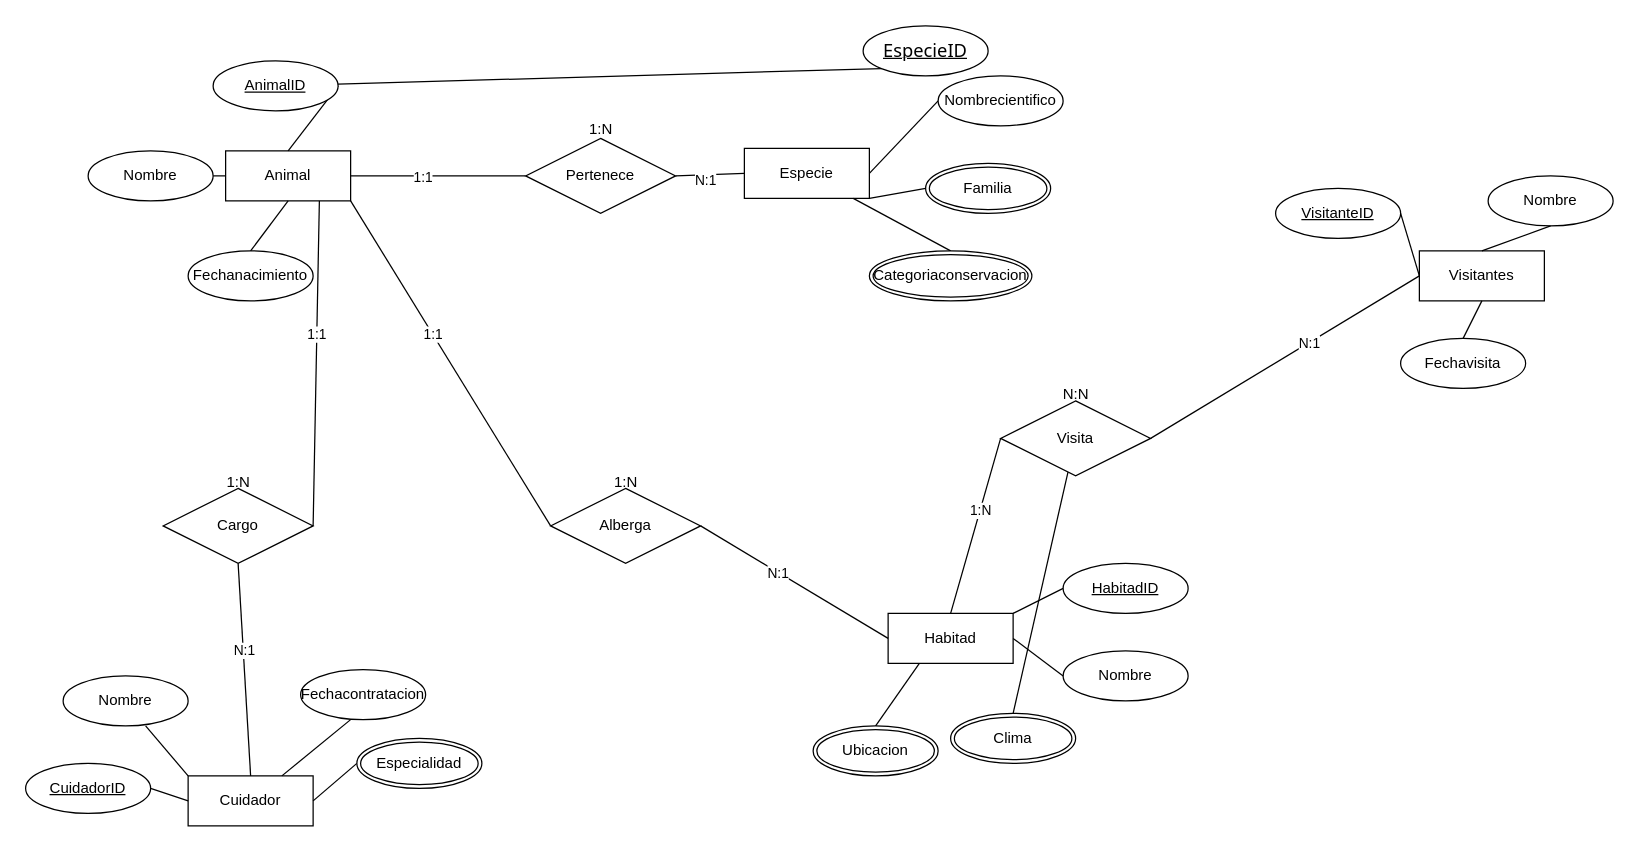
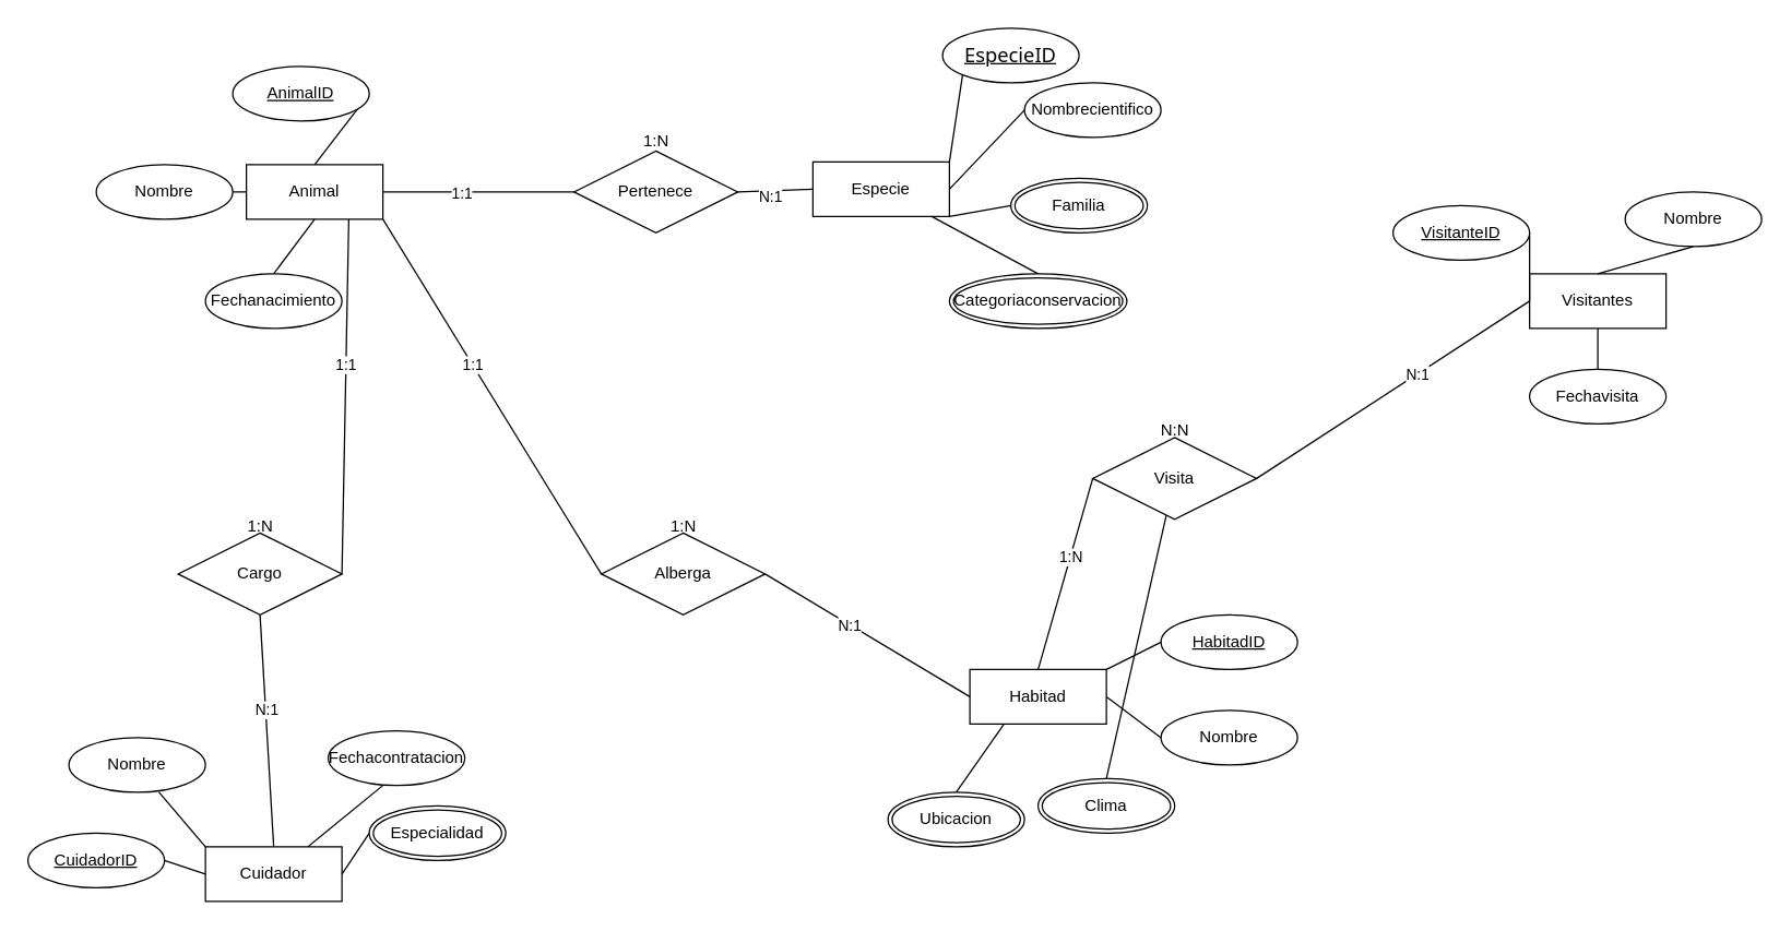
  <mxCell id="0" />
  <mxCell id="1" parent="0" />
- <mxCell id="2" value="&lt;font style=&quot;vertical-align: inherit;&quot;&gt;&lt;font style=&quot;vertical-align: inherit;&quot;&gt;Visitantes&lt;/font&gt;&lt;/font&gt;" style="whiteSpace=wrap;html=1;align=center;" vertex="1" parent="1"><mxGeometry x="1135" y="200" width="100" height="40" as="geometry" /></mxCell>
+ <mxCell id="2" value="&lt;font style=&quot;vertical-align: inherit;&quot;&gt;&lt;font style=&quot;vertical-align: inherit;&quot;&gt;Visitantes&lt;/font&gt;&lt;/font&gt;" style="whiteSpace=wrap;html=1;align=center;" vertex="1" parent="1"><mxGeometry x="1120" y="200" width="100" height="40" as="geometry" /></mxCell>
  <mxCell id="3" value="&lt;font style=&quot;vertical-align: inherit;&quot;&gt;&lt;font style=&quot;vertical-align: inherit;&quot;&gt;Habitad&lt;/font&gt;&lt;/font&gt;" style="whiteSpace=wrap;html=1;align=center;" vertex="1" parent="1"><mxGeometry x="710" y="490" width="100" height="40" as="geometry" /></mxCell>
  <mxCell id="4" value="Especie" style="whiteSpace=wrap;html=1;align=center;" vertex="1" parent="1"><mxGeometry x="595" y="118" width="100" height="40" as="geometry" /></mxCell>
  <mxCell id="5" value="&lt;font style=&quot;vertical-align: inherit;&quot;&gt;&lt;font style=&quot;vertical-align: inherit;&quot;&gt;Cuidador&lt;/font&gt;&lt;/font&gt;" style="whiteSpace=wrap;html=1;align=center;" vertex="1" parent="1"><mxGeometry x="150" y="620" width="100" height="40" as="geometry" /></mxCell>
  <mxCell id="6" value="&lt;font style=&quot;vertical-align: inherit;&quot;&gt;&lt;font style=&quot;vertical-align: inherit;&quot;&gt;&lt;font style=&quot;vertical-align: inherit;&quot;&gt;&lt;font style=&quot;vertical-align: inherit;&quot;&gt;Animal&lt;/font&gt;&lt;/font&gt;&lt;/font&gt;&lt;/font&gt;" style="whiteSpace=wrap;html=1;align=center;" vertex="1" parent="1"><mxGeometry x="180" y="120" width="100" height="40" as="geometry" /></mxCell>
  <mxCell id="7" value="" style="endArrow=none;html=1;rounded=0;exitX=1;exitY=0.5;exitDx=0;exitDy=0;entryX=0.5;entryY=0;entryDx=0;entryDy=0;" edge="1" parent="1" source="10" target="6"><mxGeometry relative="1" as="geometry"><mxPoint x="176" y="58" as="sourcePoint" /><mxPoint x="500" y="190" as="targetPoint" /></mxGeometry></mxCell>
  <mxCell id="8" value="" style="endArrow=none;html=1;rounded=0;exitX=1;exitY=0.5;exitDx=0;exitDy=0;entryX=0;entryY=0.5;entryDx=0;entryDy=0;" edge="1" parent="1" source="62" target="6"><mxGeometry relative="1" as="geometry"><mxPoint x="120" y="140" as="sourcePoint" /><mxPoint x="350" y="120" as="targetPoint" /></mxGeometry></mxCell>
  <mxCell id="9" value="" style="endArrow=none;html=1;rounded=0;exitX=0.5;exitY=0;exitDx=0;exitDy=0;entryX=0.5;entryY=1;entryDx=0;entryDy=0;" edge="1" parent="1" source="57" target="6"><mxGeometry relative="1" as="geometry"><mxPoint x="160" y="258" as="sourcePoint" /><mxPoint x="360" y="130" as="targetPoint" /></mxGeometry></mxCell>
  <mxCell id="10" value="&lt;font style=&quot;vertical-align: inherit;&quot;&gt;&lt;font style=&quot;vertical-align: inherit;&quot;&gt;AnimalID&lt;/font&gt;&lt;/font&gt;" style="ellipse;whiteSpace=wrap;html=1;align=center;fontStyle=4;" vertex="1" parent="1"><mxGeometry x="170" y="48" width="100" height="40" as="geometry" /></mxCell>
  <mxCell id="11" value="&lt;span style=&quot;font-size: 11pt; line-height: 107%; font-family: &amp;quot;Segoe UI&amp;quot;, sans-serif; background: white;&quot;&gt;&lt;font style=&quot;vertical-align: inherit;&quot;&gt;&lt;font style=&quot;vertical-align: inherit;&quot;&gt;EspecieID&lt;/font&gt;&lt;/font&gt;&lt;/span&gt;" style="ellipse;whiteSpace=wrap;html=1;align=center;fontStyle=4;" vertex="1" parent="1"><mxGeometry x="690" y="20" width="100" height="40" as="geometry" /></mxCell>
- <mxCell id="12" value="" style="endArrow=none;html=1;rounded=0;exitX=0;exitY=1;exitDx=0;exitDy=0;" edge="1" parent="1" source="11" target="10"><mxGeometry relative="1" as="geometry"><mxPoint x="220" y="33" as="sourcePoint" /><mxPoint x="320" y="103" as="targetPoint" /></mxGeometry></mxCell>
+ <mxCell id="12" value="" style="endArrow=none;html=1;rounded=0;exitX=0;exitY=1;exitDx=0;exitDy=0;entryX=1;entryY=0;entryDx=0;entryDy=0;" edge="1" parent="1" source="11" target="4"><mxGeometry relative="1" as="geometry"><mxPoint x="220" y="33" as="sourcePoint" /><mxPoint x="320" y="103" as="targetPoint" /></mxGeometry></mxCell>
  <mxCell id="13" value="" style="endArrow=none;html=1;rounded=0;exitX=0;exitY=0.5;exitDx=0;exitDy=0;entryX=1;entryY=0.5;entryDx=0;entryDy=0;" edge="1" parent="1" source="64" target="4"><mxGeometry relative="1" as="geometry"><mxPoint x="700" y="73" as="sourcePoint" /><mxPoint x="330" y="113" as="targetPoint" /></mxGeometry></mxCell>
  <mxCell id="14" value="" style="endArrow=none;html=1;rounded=0;exitX=1;exitY=1;exitDx=0;exitDy=0;entryX=0;entryY=0.5;entryDx=0;entryDy=0;" edge="1" parent="1" source="4" target="61"><mxGeometry relative="1" as="geometry"><mxPoint x="240" y="53" as="sourcePoint" /><mxPoint x="340" y="123" as="targetPoint" /></mxGeometry></mxCell>
  <mxCell id="15" value="" style="endArrow=none;html=1;rounded=0;entryX=0.5;entryY=0;entryDx=0;entryDy=0;" edge="1" parent="1" source="4" target="65"><mxGeometry relative="1" as="geometry"><mxPoint x="250" y="63" as="sourcePoint" /><mxPoint x="645.04" y="184" as="targetPoint" /></mxGeometry></mxCell>
  <mxCell id="16" value="&lt;font style=&quot;vertical-align: inherit;&quot;&gt;&lt;font style=&quot;vertical-align: inherit;&quot;&gt;Nombre&lt;/font&gt;&lt;/font&gt;" style="ellipse;whiteSpace=wrap;html=1;align=center;" vertex="1" parent="1"><mxGeometry x="850" y="520" width="100" height="40" as="geometry" /></mxCell>
  <mxCell id="17" value="HabitadID" style="ellipse;whiteSpace=wrap;html=1;align=center;fontStyle=4;" vertex="1" parent="1"><mxGeometry x="850" y="450" width="100" height="40" as="geometry" /></mxCell>
  <mxCell id="18" value="" style="endArrow=none;html=1;rounded=0;entryX=0;entryY=0.5;entryDx=0;entryDy=0;exitX=1;exitY=0;exitDx=0;exitDy=0;" edge="1" parent="1" source="3" target="17"><mxGeometry relative="1" as="geometry"><mxPoint x="708" y="190" as="sourcePoint" /><mxPoint x="745" y="281" as="targetPoint" /></mxGeometry></mxCell>
  <mxCell id="19" value="" style="endArrow=none;html=1;rounded=0;entryX=0;entryY=0.5;entryDx=0;entryDy=0;exitX=1;exitY=0.5;exitDx=0;exitDy=0;" edge="1" parent="1" source="3" target="16"><mxGeometry relative="1" as="geometry"><mxPoint x="718" y="200" as="sourcePoint" /><mxPoint x="755" y="291" as="targetPoint" /></mxGeometry></mxCell>
  <mxCell id="20" value="" style="endArrow=none;html=1;rounded=0;exitX=0.5;exitY=0;exitDx=0;exitDy=0;" edge="1" parent="1" source="59" target="51"><mxGeometry relative="1" as="geometry"><mxPoint x="728" y="210" as="sourcePoint" /><mxPoint x="765" y="301" as="targetPoint" /></mxGeometry></mxCell>
  <mxCell id="21" value="" style="endArrow=none;html=1;rounded=0;exitX=0.25;exitY=1;exitDx=0;exitDy=0;entryX=0.5;entryY=0;entryDx=0;entryDy=0;" edge="1" parent="1" source="3" target="63"><mxGeometry relative="1" as="geometry"><mxPoint x="738" y="220" as="sourcePoint" /><mxPoint x="860" y="460" as="targetPoint" /></mxGeometry></mxCell>
  <mxCell id="22" value="&lt;font style=&quot;vertical-align: inherit;&quot;&gt;&lt;font style=&quot;vertical-align: inherit;&quot;&gt;Nombre&lt;/font&gt;&lt;/font&gt;" style="ellipse;whiteSpace=wrap;html=1;align=center;" vertex="1" parent="1"><mxGeometry x="50" y="540" width="100" height="40" as="geometry" /></mxCell>
  <mxCell id="23" value="CuidadorID" style="ellipse;whiteSpace=wrap;html=1;align=center;fontStyle=4;" vertex="1" parent="1"><mxGeometry x="20" y="610" width="100" height="40" as="geometry" /></mxCell>
  <mxCell id="24" value="" style="endArrow=none;html=1;rounded=0;entryX=1;entryY=0.5;entryDx=0;entryDy=0;exitX=0;exitY=0.5;exitDx=0;exitDy=0;" edge="1" parent="1" source="5" target="23"><mxGeometry relative="1" as="geometry"><mxPoint x="491" y="457" as="sourcePoint" /><mxPoint x="470" y="520" as="targetPoint" /></mxGeometry></mxCell>
  <mxCell id="25" value="" style="endArrow=none;html=1;rounded=0;entryX=0.66;entryY=1;entryDx=0;entryDy=0;exitX=0;exitY=0;exitDx=0;exitDy=0;entryPerimeter=0;" edge="1" parent="1" source="5" target="22"><mxGeometry relative="1" as="geometry"><mxPoint x="501" y="467" as="sourcePoint" /><mxPoint x="480" y="530" as="targetPoint" /></mxGeometry></mxCell>
  <mxCell id="26" value="" style="endArrow=none;html=1;rounded=0;entryX=0.4;entryY=1;entryDx=0;entryDy=0;exitX=0.75;exitY=0;exitDx=0;exitDy=0;entryPerimeter=0;" edge="1" parent="1" source="67"><mxGeometry relative="1" as="geometry"><mxPoint x="511" y="477" as="sourcePoint" /><mxPoint x="324" y="550" as="targetPoint" /></mxGeometry></mxCell>
  <mxCell id="27" value="" style="endArrow=none;html=1;rounded=0;exitX=0;exitY=0.5;exitDx=0;exitDy=0;entryX=1;entryY=0.5;entryDx=0;entryDy=0;" edge="1" parent="1" source="58" target="5"><mxGeometry relative="1" as="geometry"><mxPoint x="330" y="620" as="sourcePoint" /><mxPoint x="310" y="620" as="targetPoint" /></mxGeometry></mxCell>
  <mxCell id="28" value="&lt;font style=&quot;vertical-align: inherit;&quot;&gt;&lt;font style=&quot;vertical-align: inherit;&quot;&gt;Nombre&lt;/font&gt;&lt;/font&gt;" style="ellipse;whiteSpace=wrap;html=1;align=center;" vertex="1" parent="1"><mxGeometry x="1190" y="140" width="100" height="40" as="geometry" /></mxCell>
  <mxCell id="29" value="VisitanteID" style="ellipse;whiteSpace=wrap;html=1;align=center;fontStyle=4;" vertex="1" parent="1"><mxGeometry x="1020" y="150" width="100" height="40" as="geometry" /></mxCell>
  <mxCell id="30" value="" style="endArrow=none;html=1;rounded=0;entryX=0.5;entryY=0;entryDx=0;entryDy=0;exitX=0.5;exitY=1;exitDx=0;exitDy=0;" edge="1" parent="1" source="2" target="60"><mxGeometry relative="1" as="geometry"><mxPoint x="1374" y="390" as="sourcePoint" /><mxPoint x="1170" y="260" as="targetPoint" /></mxGeometry></mxCell>
  <mxCell id="31" value="" style="endArrow=none;html=1;rounded=0;entryX=1;entryY=0.5;entryDx=0;entryDy=0;exitX=0;exitY=0.5;exitDx=0;exitDy=0;" edge="1" parent="1" source="2" target="29"><mxGeometry relative="1" as="geometry"><mxPoint x="1384" y="400" as="sourcePoint" /><mxPoint x="1340" y="400" as="targetPoint" /></mxGeometry></mxCell>
  <mxCell id="32" value="" style="endArrow=none;html=1;rounded=0;entryX=0.5;entryY=1;entryDx=0;entryDy=0;exitX=0.5;exitY=0;exitDx=0;exitDy=0;" edge="1" parent="1" source="2" target="28"><mxGeometry relative="1" as="geometry"><mxPoint x="1394" y="410" as="sourcePoint" /><mxPoint x="1350" y="410" as="targetPoint" /></mxGeometry></mxCell>
  <mxCell id="33" value="Pertenece" style="shape=rhombus;perimeter=rhombusPerimeter;whiteSpace=wrap;html=1;align=center;" vertex="1" parent="1"><mxGeometry x="420" y="110" width="120" height="60" as="geometry" /></mxCell>
  <mxCell id="34" value="" style="endArrow=none;html=1;rounded=0;exitX=1;exitY=0.5;exitDx=0;exitDy=0;entryX=0;entryY=0.5;entryDx=0;entryDy=0;" edge="1" parent="1" source="6" target="33"><mxGeometry relative="1" as="geometry"><mxPoint x="180" y="60" as="sourcePoint" /><mxPoint x="280" y="130" as="targetPoint" /></mxGeometry></mxCell>
  <mxCell id="35" value="1:1" style="edgeLabel;html=1;align=center;verticalAlign=middle;resizable=0;points=[];" vertex="1" connectable="0" parent="34"><mxGeometry x="-0.18" relative="1" as="geometry"><mxPoint as="offset" /></mxGeometry></mxCell>
  <mxCell id="36" value="" style="endArrow=none;html=1;rounded=0;exitX=1;exitY=0.5;exitDx=0;exitDy=0;entryX=0;entryY=0.5;entryDx=0;entryDy=0;" edge="1" parent="1" source="33" target="4"><mxGeometry relative="1" as="geometry"><mxPoint x="190" y="70" as="sourcePoint" /><mxPoint x="290" y="140" as="targetPoint" /></mxGeometry></mxCell>
  <mxCell id="37" value="N:1" style="edgeLabel;html=1;align=center;verticalAlign=middle;resizable=0;points=[];" vertex="1" connectable="0" parent="36"><mxGeometry x="-0.162" y="-4" relative="1" as="geometry"><mxPoint as="offset" /></mxGeometry></mxCell>
  <mxCell id="38" value="1:N" style="text;html=1;align=center;verticalAlign=middle;resizable=0;points=[];autosize=1;strokeColor=none;fillColor=none;" vertex="1" parent="1"><mxGeometry x="460" y="88" width="40" height="30" as="geometry" /></mxCell>
  <mxCell id="39" value="Alberga" style="shape=rhombus;perimeter=rhombusPerimeter;whiteSpace=wrap;html=1;align=center;" vertex="1" parent="1"><mxGeometry x="440" y="390" width="120" height="60" as="geometry" /></mxCell>
  <mxCell id="40" value="" style="endArrow=none;html=1;rounded=0;exitX=1;exitY=1;exitDx=0;exitDy=0;entryX=0;entryY=0.5;entryDx=0;entryDy=0;" edge="1" parent="1" source="6" target="39"><mxGeometry relative="1" as="geometry"><mxPoint x="330" y="150" as="sourcePoint" /><mxPoint x="430" y="150" as="targetPoint" /></mxGeometry></mxCell>
  <mxCell id="41" value="1:1" style="edgeLabel;html=1;align=center;verticalAlign=middle;resizable=0;points=[];" vertex="1" connectable="0" parent="40"><mxGeometry x="-0.18" relative="1" as="geometry"><mxPoint as="offset" /></mxGeometry></mxCell>
  <mxCell id="42" value="" style="endArrow=none;html=1;rounded=0;exitX=1;exitY=0.5;exitDx=0;exitDy=0;entryX=0;entryY=0.5;entryDx=0;entryDy=0;" edge="1" parent="1" source="39" target="3"><mxGeometry relative="1" as="geometry"><mxPoint x="340" y="160" as="sourcePoint" /><mxPoint x="440" y="160" as="targetPoint" /></mxGeometry></mxCell>
  <mxCell id="43" value="N:1" style="edgeLabel;html=1;align=center;verticalAlign=middle;resizable=0;points=[];" vertex="1" connectable="0" parent="42"><mxGeometry x="-0.18" relative="1" as="geometry"><mxPoint as="offset" /></mxGeometry></mxCell>
  <mxCell id="44" value="1:N" style="text;html=1;align=center;verticalAlign=middle;resizable=0;points=[];autosize=1;strokeColor=none;fillColor=none;" vertex="1" parent="1"><mxGeometry x="480" y="370" width="40" height="30" as="geometry" /></mxCell>
  <mxCell id="45" value="Cargo" style="shape=rhombus;perimeter=rhombusPerimeter;whiteSpace=wrap;html=1;align=center;" vertex="1" parent="1"><mxGeometry y="390" width="120" height="60" as="geometry" x="130" /></mxCell>
  <mxCell id="46" value="" style="endArrow=none;html=1;rounded=0;exitX=0.75;exitY=1;exitDx=0;exitDy=0;entryX=1;entryY=0.5;entryDx=0;entryDy=0;" edge="1" parent="1" source="6" target="45"><mxGeometry relative="1" as="geometry"><mxPoint x="330" y="170" as="sourcePoint" /><mxPoint x="290" y="400" as="targetPoint" /></mxGeometry></mxCell>
  <mxCell id="47" value="1:1" style="edgeLabel;html=1;align=center;verticalAlign=middle;resizable=0;points=[];" vertex="1" connectable="0" parent="46"><mxGeometry x="-0.18" relative="1" as="geometry"><mxPoint as="offset" /></mxGeometry></mxCell>
  <mxCell id="48" value="" style="endArrow=none;html=1;rounded=0;exitX=0.5;exitY=1;exitDx=0;exitDy=0;entryX=0.5;entryY=0;entryDx=0;entryDy=0;" edge="1" parent="1" source="45" target="5"><mxGeometry relative="1" as="geometry"><mxPoint y="180" as="sourcePoint" x="130" /><mxPoint x="224" y="340" as="targetPoint" /></mxGeometry></mxCell>
  <mxCell id="49" value="N:1" style="edgeLabel;html=1;align=center;verticalAlign=middle;resizable=0;points=[];" vertex="1" connectable="0" parent="48"><mxGeometry x="-0.18" relative="1" as="geometry"><mxPoint as="offset" /></mxGeometry></mxCell>
  <mxCell id="50" value="1:N" style="text;html=1;align=center;verticalAlign=middle;resizable=0;points=[];autosize=1;strokeColor=none;fillColor=none;" vertex="1" parent="1"><mxGeometry x="170" y="370" width="40" height="30" as="geometry" /></mxCell>
  <mxCell id="51" value="Visita" style="shape=rhombus;perimeter=rhombusPerimeter;whiteSpace=wrap;html=1;align=center;" vertex="1" parent="1"><mxGeometry x="800" y="320" width="120" height="60" as="geometry" /></mxCell>
  <mxCell id="52" value="" style="endArrow=none;html=1;rounded=0;exitX=0;exitY=0.5;exitDx=0;exitDy=0;entryX=0.5;entryY=0;entryDx=0;entryDy=0;" edge="1" parent="1" source="51" target="3"><mxGeometry relative="1" as="geometry"><mxPoint x="330" y="170" as="sourcePoint" /><mxPoint x="424" y="330" as="targetPoint" /></mxGeometry></mxCell>
  <mxCell id="53" value="1:N" style="edgeLabel;html=1;align=center;verticalAlign=middle;resizable=0;points=[];" vertex="1" connectable="0" parent="52"><mxGeometry x="-0.18" relative="1" as="geometry"><mxPoint as="offset" /></mxGeometry></mxCell>
  <mxCell id="54" value="" style="endArrow=none;html=1;rounded=0;exitX=0;exitY=0.5;exitDx=0;exitDy=0;entryX=1;entryY=0.5;entryDx=0;entryDy=0;" edge="1" parent="1" source="2" target="51"><mxGeometry relative="1" as="geometry"><mxPoint x="780" y="290" as="sourcePoint" /><mxPoint x="790" y="390" as="targetPoint" /></mxGeometry></mxCell>
  <mxCell id="55" value="N:1" style="edgeLabel;html=1;align=center;verticalAlign=middle;resizable=0;points=[];" vertex="1" connectable="0" parent="54"><mxGeometry x="-0.18" relative="1" as="geometry"><mxPoint as="offset" /></mxGeometry></mxCell>
  <mxCell id="56" value="N:N" style="text;html=1;align=center;verticalAlign=middle;resizable=0;points=[];autosize=1;strokeColor=none;fillColor=none;" vertex="1" parent="1"><mxGeometry x="840" y="300" width="40" height="30" as="geometry" /></mxCell>
  <mxCell id="57" value="Fechanacimiento" style="ellipse;whiteSpace=wrap;html=1;align=center;" vertex="1" parent="1"><mxGeometry x="150" y="200" width="100" height="40" as="geometry" /></mxCell>
- <mxCell id="58" value="Especialidad" style="ellipse;shape=doubleEllipse;margin=3;whiteSpace=wrap;html=1;align=center;" vertex="1" parent="1"><mxGeometry x="285" y="590" width="100" height="40" as="geometry" /></mxCell>
+ <mxCell id="58" value="Especialidad" style="ellipse;shape=doubleEllipse;margin=3;whiteSpace=wrap;html=1;align=center;" vertex="1" parent="1"><mxGeometry x="270" y="590" width="100" height="40" as="geometry" /></mxCell>
  <mxCell id="59" value="Clima" style="ellipse;shape=doubleEllipse;margin=3;whiteSpace=wrap;html=1;align=center;" vertex="1" parent="1"><mxGeometry x="760" y="570" width="100" height="40" as="geometry" /></mxCell>
  <mxCell id="60" value="&lt;font style=&quot;vertical-align: inherit;&quot;&gt;&lt;font style=&quot;vertical-align: inherit;&quot;&gt;Fechavisita&lt;/font&gt;&lt;/font&gt;" style="ellipse;whiteSpace=wrap;html=1;align=center;" vertex="1" parent="1"><mxGeometry x="1120" y="270" width="100" height="40" as="geometry" /></mxCell>
  <mxCell id="61" value="Familia" style="ellipse;shape=doubleEllipse;margin=3;whiteSpace=wrap;html=1;align=center;" vertex="1" parent="1"><mxGeometry x="740" y="130" width="100" height="40" as="geometry" /></mxCell>
  <mxCell id="62" value="&lt;font style=&quot;vertical-align: inherit;&quot;&gt;&lt;font style=&quot;vertical-align: inherit;&quot;&gt;Nombre&lt;/font&gt;&lt;/font&gt;" style="ellipse;whiteSpace=wrap;html=1;align=center;" vertex="1" parent="1"><mxGeometry x="70" y="120" width="100" height="40" as="geometry" /></mxCell>
  <mxCell id="63" value="Ubicacion" style="ellipse;shape=doubleEllipse;margin=3;whiteSpace=wrap;html=1;align=center;" vertex="1" parent="1"><mxGeometry x="650" y="580" width="100" height="40" as="geometry" /></mxCell>
  <mxCell id="64" value="&lt;font style=&quot;vertical-align: inherit;&quot;&gt;&lt;font style=&quot;vertical-align: inherit;&quot;&gt;Nombrecientifico&lt;/font&gt;&lt;/font&gt;" style="ellipse;whiteSpace=wrap;html=1;align=center;" vertex="1" parent="1"><mxGeometry x="750" y="60" width="100" height="40" as="geometry" /></mxCell>
  <mxCell id="65" value="Categoriaconservacion" style="ellipse;shape=doubleEllipse;margin=3;whiteSpace=wrap;html=1;align=center;" vertex="1" parent="1"><mxGeometry x="695" y="200" width="130" height="40" as="geometry" /></mxCell>
  <mxCell id="66" value="" style="endArrow=none;html=1;rounded=0;entryX=0.4;entryY=1;entryDx=0;entryDy=0;exitX=0.75;exitY=0;exitDx=0;exitDy=0;entryPerimeter=0;" edge="1" parent="1" source="5" target="67"><mxGeometry relative="1" as="geometry"><mxPoint x="215" y="590" as="sourcePoint" /><mxPoint x="324" y="550" as="targetPoint" /></mxGeometry></mxCell>
  <mxCell id="67" value="&lt;font style=&quot;vertical-align: inherit;&quot;&gt;&lt;font style=&quot;vertical-align: inherit;&quot;&gt;Fechacontratacion&lt;/font&gt;&lt;/font&gt;" style="ellipse;whiteSpace=wrap;html=1;align=center;" vertex="1" parent="1"><mxGeometry x="240" y="535" width="100" height="40" as="geometry" /></mxCell>
